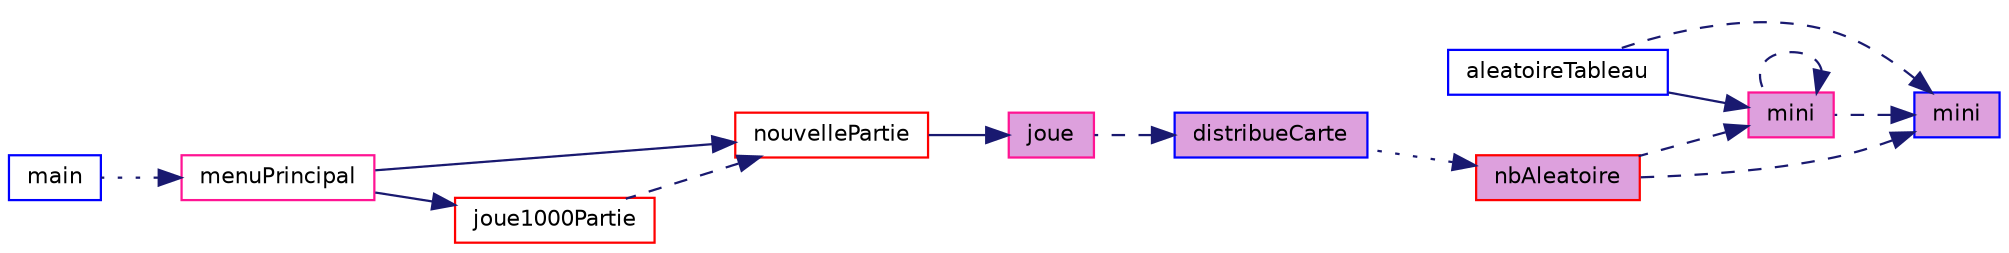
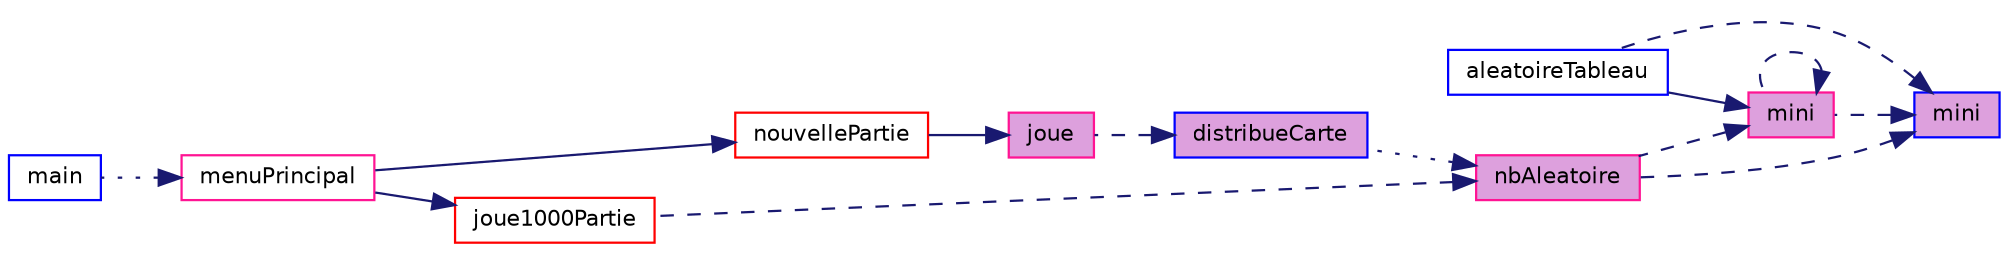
  digraph {
    rankdir=RL
    node [color=blue fillcolor=plum fontname=Helvetica fontsize=10 shape=record style=filled]
    edge [color=midnightblue dir=back fontname=Helvetica fontsize=10 labelfontname=Helvetica labelfontsize=10 style=dashed]
    n1 [fontcolor=black height=0.2 label=mini width=0.4]
    n2 [fillcolor=white height=0.2 label=aleatoireTableau width=0.4]
    n3 [color=deeppink height=0.2 label=mini width=0.4]
-   n4 [color=red height=0.2 label=nbAleatoire width=0.4]
+   n4 [color=deeppink height=0.2 label=nbAleatoire width=0.4]
    n5 [height=0.2 label=distribueCarte width=0.4]
    n6 [color=deeppink height=0.2 label=joue width=0.4]
    n7 [color=red fillcolor=white height=0.2 label=nouvellePartie width=0.4]
    n8 [color=red fillcolor=white height=0.2 label=joue1000Partie width=0.4]
    n9 [color=deeppink fillcolor=white height=0.2 label=menuPrincipal width=0.4]
    n10 [fillcolor=white height=0.2 label=main width=0.4]
    n1 -> n2
    n1 -> n3
    n1 -> n4
    n3 -> n2 [style=solid]
    n3 -> n3
    n3 -> n4
    n4 -> n5 [style=dotted]
    n5 -> n6
    n6 -> n7 [style=solid]
-   n7 -> n8
+   n4 -> n8
    n7 -> n9 [style=solid]
    n8 -> n9 [style=solid]
    n9 -> n10 [style=dotted]
  }
